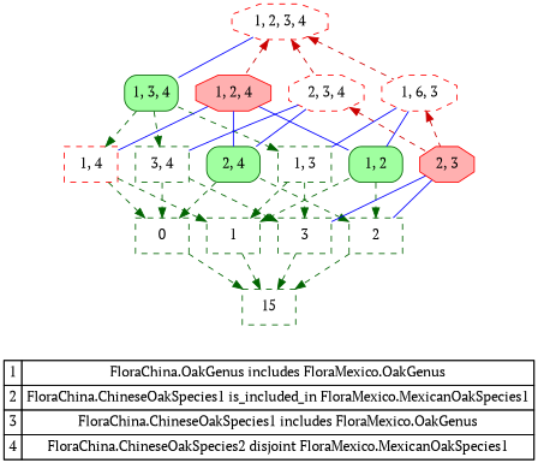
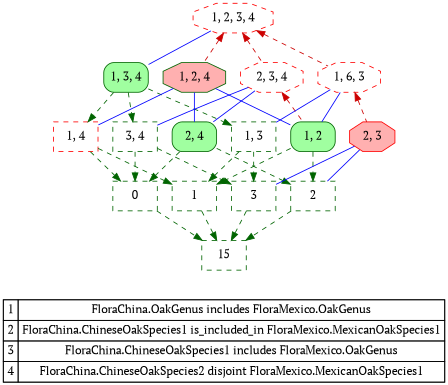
  digraph {
    fontname="PT Serif"
    rankdir=TB
    node [fontname="PT Serif" shape=box color="#006400" style=dashed]
    edge [color="#006400" fontname="PT Serif" style=dashed]
    n1 [fillcolor=white label=<   <TABLE BORDER="0" CELLBORDER="1" CELLSPACING="0" CELLPADDING="4">  <TR>   <TD>1</TD>   <TD>FloraChina.OakGenus includes FloraMexico.OakGenus</TD>   </TR>  <TR>   <TD>2</TD>   <TD>FloraChina.ChineseOakSpecies1 is_included_in FloraMexico.MexicanOakSpecies1</TD>   </TR>  <TR>   <TD>3</TD>   <TD>FloraChina.ChineseOakSpecies1 includes FloraMexico.OakGenus</TD>   </TR>  <TR>   <TD>4</TD>   <TD>FloraChina.ChineseOakSpecies2 disjoint FloraMexico.MexicanOakSpecies1</TD>   </TR>  </TABLE>   > margin=0 color="" style=""]
    n2 [fillcolor="#A0FFA0" label="1, 3, 4" style="rounded,filled"]
    n3 [label="3, 4"]
    n4 [color="#FF0000" label="1, 4"]
    n5 [label="1, 3"]
    n6 [label=0]
    n7 [label=3]
    n8 [label=1]
    15
    n10 [fillcolor="#A0FFA0" label="2, 4" style="rounded,filled"]
    n11 [label=2]
    n12 [fillcolor="#A0FFA0" label="1, 2" style="rounded,filled"]
    n13 [color="#FF0000" fillcolor="#FFB0B0" label="1, 2, 3, 4" shape=octagon]
    n14 [color="#FF0000" fillcolor="#FFB0B0" label="2, 3, 4" shape=octagon]
-   n15 [color="#FF0000" fillcolor="#FFB0B0" label="1, 2, 4" shape=octagon style=filled]
+   n15 [fillcolor="#FFB0B0" label="1, 2, 4" shape=octagon style=filled]
    n16 [color="#FF0000" fillcolor="#FFB0B0" label="1, 6, 3" shape=octagon]
    n17 [color="#FF0000" fillcolor="#FFB0B0" label="2, 3" shape=octagon style=filled]
    subgraph sub_1 {
      rank=sink
      n1
    }
    n2 -> n3
    n2 -> n4
    n2 -> n5
    n3 -> n6
    n3 -> n7
    n4 -> n6
    n4 -> n8
    n5 -> n7
    n5 -> n8
    n6 -> 15
    n7 -> 15
    n8 -> 15
    n10 -> n6
    n10 -> n11
    n11 -> 15
    n12 -> n8
    n12 -> n11
    n13 -> n2 [arrowhead=none color="#0000FF" style=filled]
    n13 -> n14 [color="#CC0000" dir=back]
    n13 -> n15 [color="#CC0000" dir=back]
    n13 -> n16 [color="#CC0000" dir=back]
    n14 -> n3 [arrowhead=none color="#0000FF" style=filled]
    n14 -> n10 [arrowhead=none color="#0000FF" style=filled]
-   n14 -> n17 [color="#CC0000" dir=back]
+   n14 -> n12 [color="#CC0000" dir=back]
    n15 -> n4 [arrowhead=none color="#0000FF" style=filled]
    n15 -> n10 [arrowhead=none color="#0000FF" style=filled]
    n15 -> n12 [arrowhead=none color="#0000FF" style=filled]
    n16 -> n5 [arrowhead=none color="#0000FF" style=filled]
    n16 -> n12 [arrowhead=none color="#0000FF" style=filled]
    n16 -> n17 [color="#CC0000" dir=back]
    n17 -> n7 [arrowhead=none color="#0000FF" style=filled]
    n17 -> n11 [arrowhead=none color="#0000FF" style=filled]
  }
